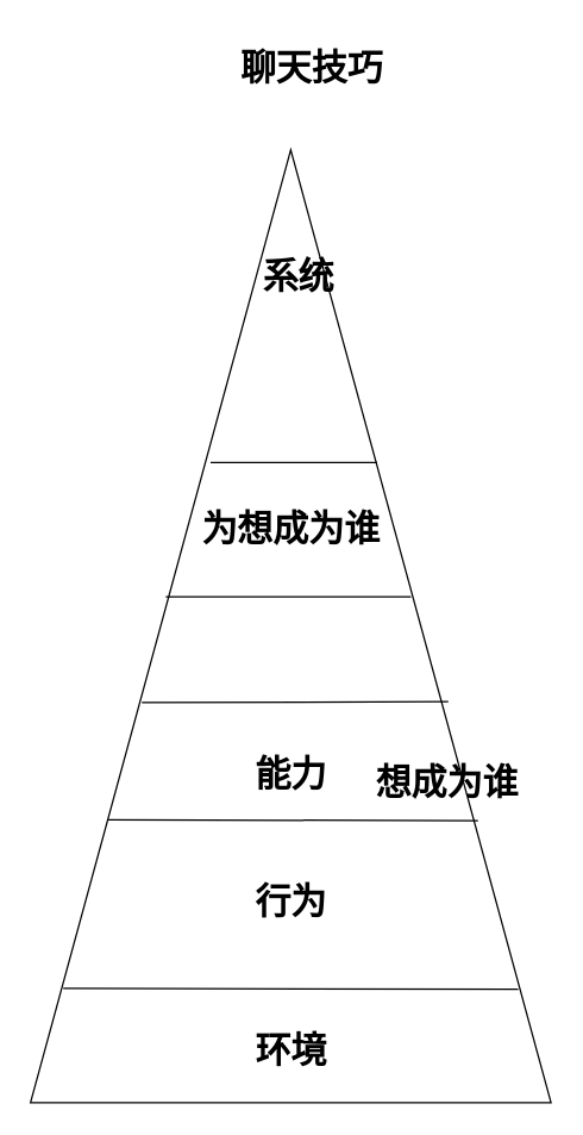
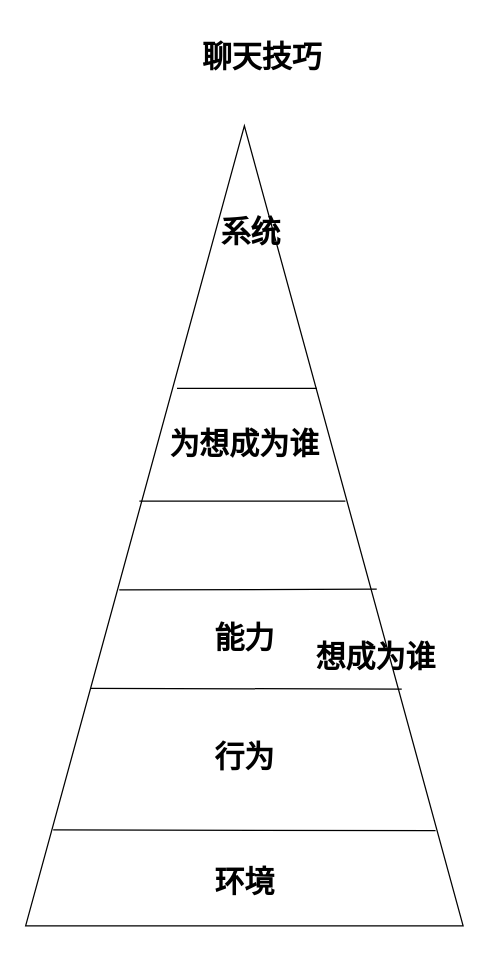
  <mxCell id="0" />
  <mxCell id="1" parent="0" />
  <mxCell id="2" value="" style="triangle;whiteSpace=wrap;html=1;direction=north;" vertex="1" parent="1"><mxGeometry x="20" y="100" width="350" height="640" as="geometry" /></mxCell>
  <mxCell id="3" value="&lt;h1&gt;聊天技巧&lt;/h1&gt;" style="text;html=1;align=center;verticalAlign=middle;resizable=0;points=[];autosize=1;strokeColor=none;fillColor=none;" vertex="1" parent="1"><mxGeometry x="154" y="20" width="110" height="50" as="geometry" /></mxCell>
  <mxCell id="4" value="" style="endArrow=none;html=1;rounded=0;entryX=0.119;entryY=0.937;entryDx=0;entryDy=0;entryPerimeter=0;exitX=0.12;exitY=0.063;exitDx=0;exitDy=0;exitPerimeter=0;" edge="1" parent="1" source="2" target="2"><mxGeometry width="50" height="50" relative="1" as="geometry"><mxPoint x="105" y="470" as="sourcePoint" /><mxPoint x="155" y="420" as="targetPoint" /></mxGeometry></mxCell>
  <mxCell id="5" value="" style="endArrow=none;html=1;rounded=0;entryX=0.119;entryY=0.937;entryDx=0;entryDy=0;entryPerimeter=0;exitX=0.297;exitY=0.149;exitDx=0;exitDy=0;exitPerimeter=0;" edge="1" parent="1" source="2"><mxGeometry width="50" height="50" relative="1" as="geometry"><mxPoint x="15" y="550" as="sourcePoint" /><mxPoint x="320.9" y="550.64" as="targetPoint" /></mxGeometry></mxCell>
  <mxCell id="6" value="" style="endArrow=none;html=1;rounded=0;entryX=0.119;entryY=0.937;entryDx=0;entryDy=0;entryPerimeter=0;exitX=0.42;exitY=0.214;exitDx=0;exitDy=0;exitPerimeter=0;" edge="1" parent="1" source="2"><mxGeometry width="50" height="50" relative="1" as="geometry"><mxPoint x="-5" y="470" as="sourcePoint" /><mxPoint x="300.9" y="470.64" as="targetPoint" /></mxGeometry></mxCell>
  <mxCell id="7" value="" style="endArrow=none;html=1;rounded=0;entryX=0.531;entryY=0.731;entryDx=0;entryDy=0;entryPerimeter=0;exitX=0.531;exitY=0.26;exitDx=0;exitDy=0;exitPerimeter=0;" edge="1" parent="1" source="2" target="2"><mxGeometry width="50" height="50" relative="1" as="geometry"><mxPoint x="145" y="390" as="sourcePoint" /><mxPoint x="255" y="391" as="targetPoint" /></mxGeometry></mxCell>
  <mxCell id="8" value="&lt;h1&gt;&lt;font style=&quot;vertical-align: inherit&quot;&gt;&lt;font style=&quot;vertical-align: inherit&quot;&gt;行为&lt;/font&gt;&lt;/font&gt;&lt;/h1&gt;" style="text;html=1;align=center;verticalAlign=middle;resizable=0;points=[];autosize=1;strokeColor=none;fillColor=none;" vertex="1" parent="1"><mxGeometry x="165" y="580" width="60" height="50" as="geometry" /></mxCell>
  <mxCell id="9" value="" style="endArrow=none;html=1;rounded=0;exitX=0.672;exitY=0.346;exitDx=0;exitDy=0;exitPerimeter=0;entryX=0.672;entryY=0.666;entryDx=0;entryDy=0;entryPerimeter=0;" edge="1" parent="1" source="2" target="2"><mxGeometry width="50" height="50" relative="1" as="geometry"><mxPoint x="121" y="400.16" as="sourcePoint" /><mxPoint x="255" y="313" as="targetPoint" /></mxGeometry></mxCell>
- <mxCell id="10" value="&lt;h1&gt;&lt;font style=&quot;vertical-align: inherit&quot;&gt;&lt;font style=&quot;vertical-align: inherit&quot;&gt;能力&lt;/font&gt;&lt;/font&gt;&lt;/h1&gt;" style="text;html=1;align=center;verticalAlign=middle;resizable=0;points=[];autosize=1;strokeColor=none;fillColor=none;" vertex="1" parent="1"><mxGeometry x="165" y="495" width="60" height="50" as="geometry" /></mxCell>
+ <mxCell id="10" value="&lt;h1&gt;&lt;font style=&quot;vertical-align: inherit&quot;&gt;&lt;font style=&quot;vertical-align: inherit&quot;&gt;能力&lt;/font&gt;&lt;/font&gt;&lt;/h1&gt;" style="text;html=1;align=center;verticalAlign=middle;resizable=0;points=[];autosize=1;strokeColor=none;fillColor=none;" vertex="1" parent="1"><mxGeometry x="165" y="485" width="60" height="50" as="geometry" /></mxCell>
  <mxCell id="11" value="&lt;h1&gt;&lt;font style=&quot;vertical-align: inherit&quot;&gt;&lt;font style=&quot;vertical-align: inherit&quot;&gt;&lt;font style=&quot;vertical-align: inherit&quot;&gt;&lt;font style=&quot;vertical-align: inherit&quot;&gt;想成为谁&lt;/font&gt;&lt;/font&gt;&lt;/font&gt;&lt;/font&gt;&lt;/h1&gt;" style="text;html=1;align=center;verticalAlign=middle;resizable=0;points=[];autosize=1;strokeColor=none;fillColor=none;" vertex="1" parent="1"><mxGeometry x="245" y="500" width="110" height="50" as="geometry" /></mxCell>
  <mxCell id="12" value="&lt;h1&gt;&lt;font style=&quot;vertical-align: inherit&quot;&gt;&lt;font style=&quot;vertical-align: inherit&quot;&gt;&lt;font style=&quot;vertical-align: inherit&quot;&gt;&lt;font style=&quot;vertical-align: inherit&quot;&gt;为想成为谁&lt;/font&gt;&lt;/font&gt;&lt;/font&gt;&lt;/font&gt;&lt;/h1&gt;" style="text;html=1;align=center;verticalAlign=middle;resizable=0;points=[];autosize=1;strokeColor=none;fillColor=none;" vertex="1" parent="1"><mxGeometry x="125" y="330" width="140" height="50" as="geometry" /></mxCell>
  <mxCell id="13" value="&lt;h1&gt;&lt;font style=&quot;vertical-align: inherit&quot;&gt;&lt;font style=&quot;vertical-align: inherit&quot;&gt;&lt;font style=&quot;vertical-align: inherit&quot;&gt;&lt;font style=&quot;vertical-align: inherit&quot;&gt;系统&lt;/font&gt;&lt;/font&gt;&lt;/font&gt;&lt;/font&gt;&lt;/h1&gt;" style="text;html=1;align=center;verticalAlign=middle;resizable=0;points=[];autosize=1;strokeColor=none;fillColor=none;" vertex="1" parent="1"><mxGeometry x="170" y="160" width="60" height="50" as="geometry" /></mxCell>
  <mxCell id="14" value="&lt;h1&gt;&lt;font style=&quot;vertical-align: inherit&quot;&gt;&lt;font style=&quot;vertical-align: inherit&quot;&gt;&lt;font style=&quot;vertical-align: inherit&quot;&gt;&lt;font style=&quot;vertical-align: inherit&quot;&gt;环境&lt;/font&gt;&lt;/font&gt;&lt;/font&gt;&lt;/font&gt;&lt;/h1&gt;" style="text;html=1;align=center;verticalAlign=middle;resizable=0;points=[];autosize=1;strokeColor=none;fillColor=none;" vertex="1" parent="1"><mxGeometry x="165" y="680" width="60" height="50" as="geometry" /></mxCell>
